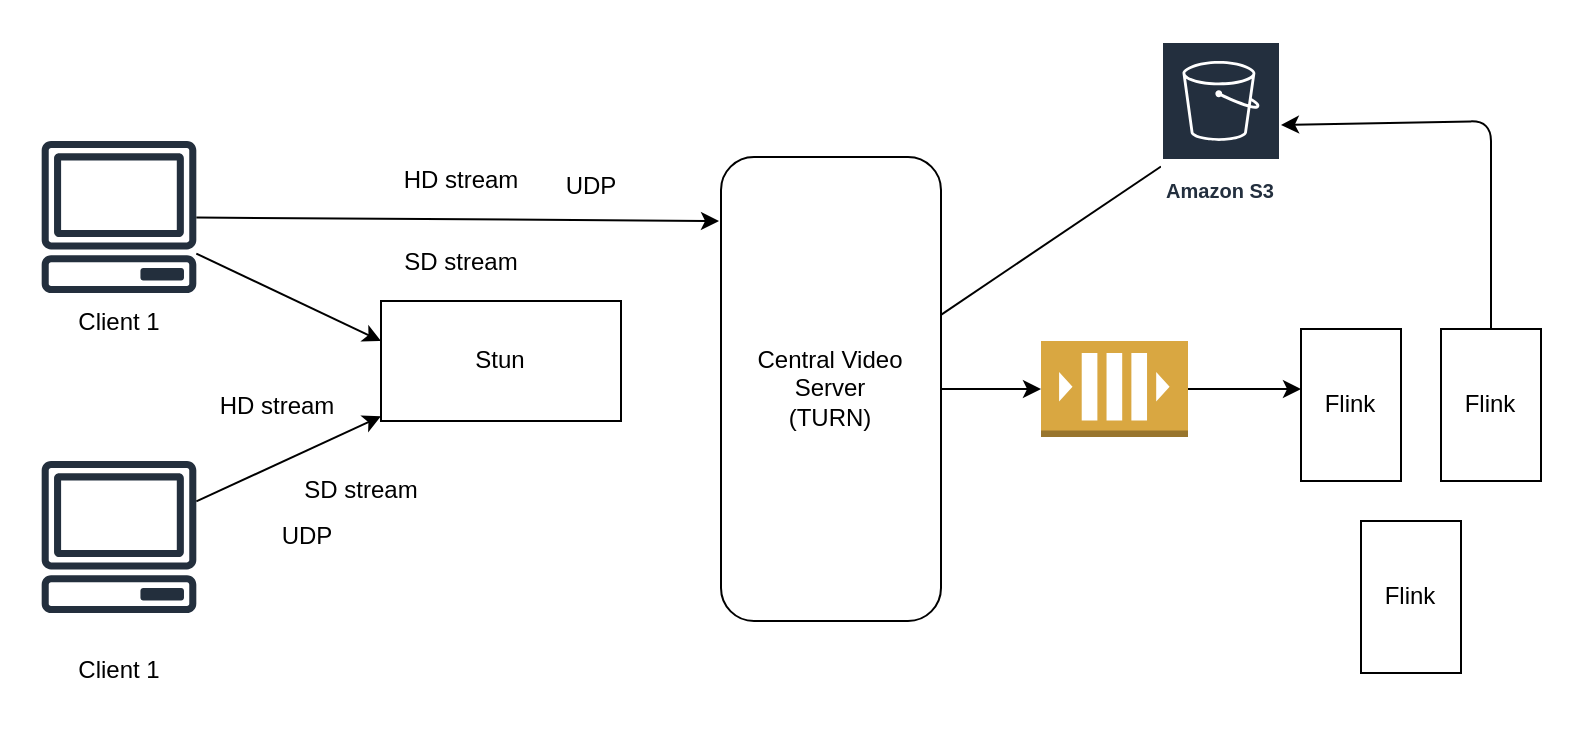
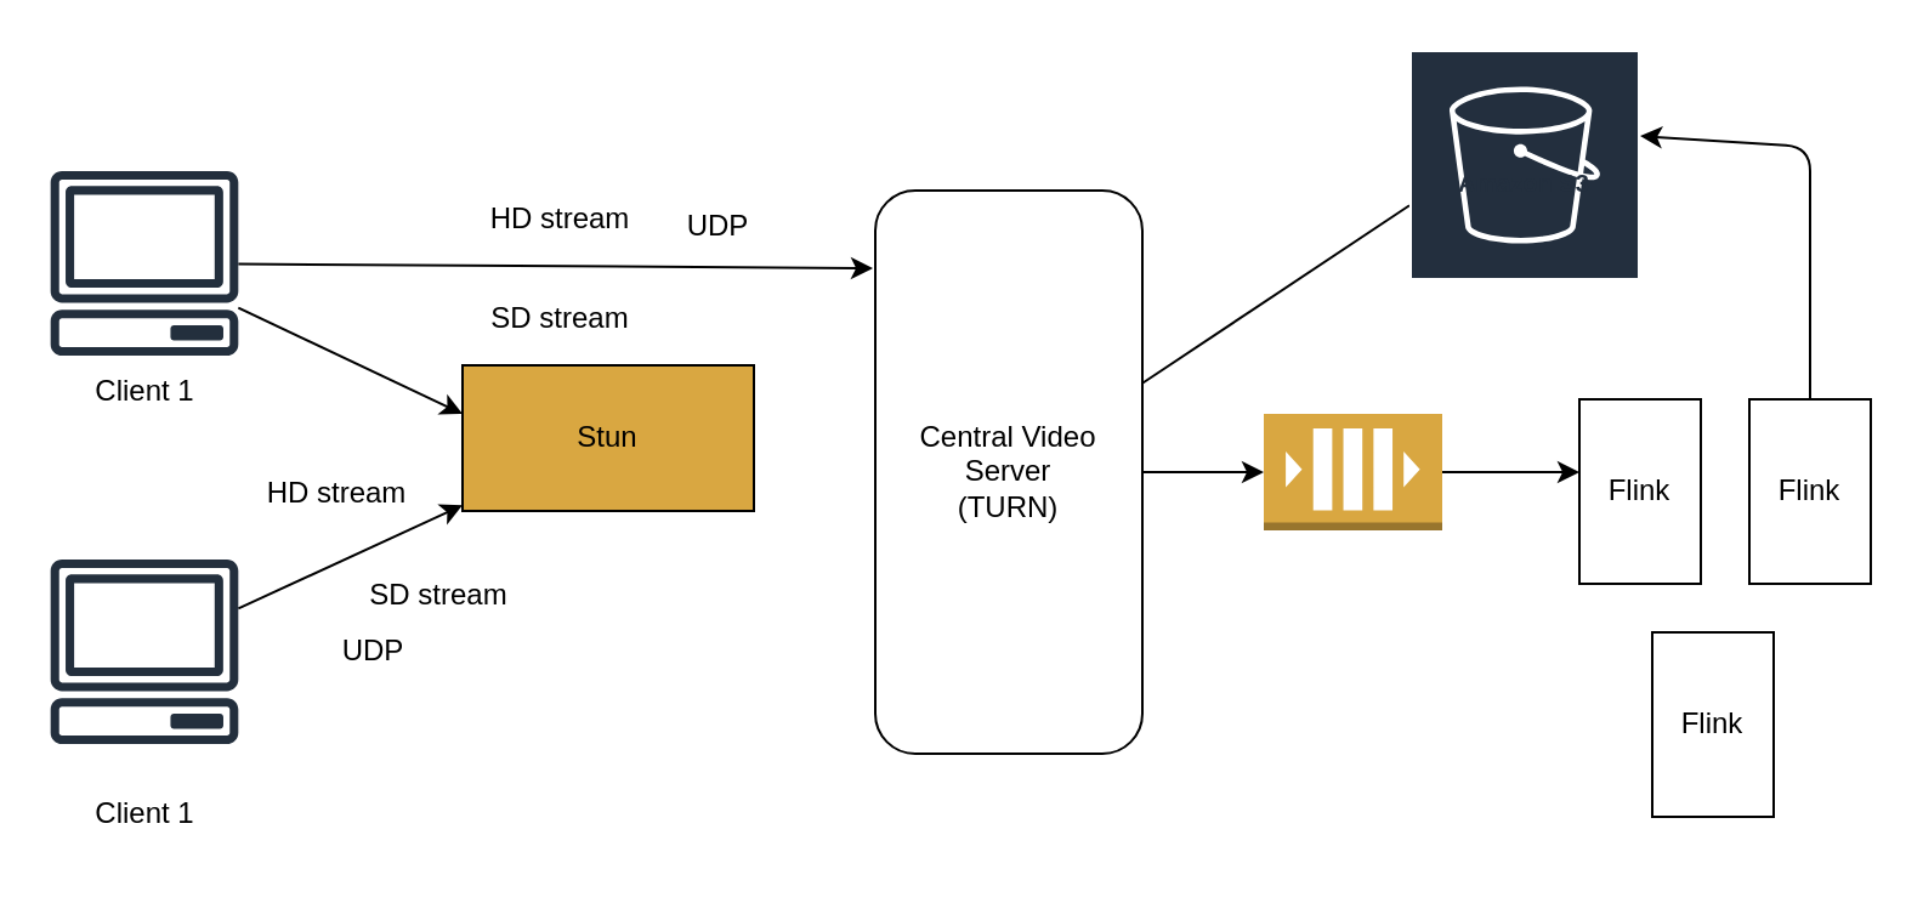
  <mxCell id="0" />
  <mxCell id="1" parent="0" />
  <mxCell id="2" style="edgeStyle=none;html=1;" edge="1" parent="1" source="4"><mxGeometry relative="1" as="geometry"><mxPoint x="190" y="170" as="targetPoint" /></mxGeometry></mxCell>
  <mxCell id="3" style="edgeStyle=none;html=1;entryX=-0.009;entryY=0.138;entryDx=0;entryDy=0;entryPerimeter=0;" edge="1" parent="1" source="4" target="12"><mxGeometry relative="1" as="geometry" /></mxCell>
  <mxCell id="4" value="" style="sketch=0;outlineConnect=0;fontColor=#232F3E;gradientColor=none;fillColor=#232F3D;strokeColor=none;dashed=0;verticalLabelPosition=bottom;verticalAlign=top;align=center;html=1;fontSize=12;fontStyle=0;aspect=fixed;pointerEvents=1;shape=mxgraph.aws4.client;" vertex="1" parent="1"><mxGeometry x="20" y="70" width="78" height="76" as="geometry" /></mxCell>
  <mxCell id="5" style="edgeStyle=none;html=1;" edge="1" parent="1" source="6" target="9"><mxGeometry relative="1" as="geometry"><mxPoint x="190" y="200" as="targetPoint" /></mxGeometry></mxCell>
  <mxCell id="6" value="" style="sketch=0;outlineConnect=0;fontColor=#232F3E;gradientColor=none;fillColor=#232F3D;strokeColor=none;dashed=0;verticalLabelPosition=bottom;verticalAlign=top;align=center;html=1;fontSize=12;fontStyle=0;aspect=fixed;pointerEvents=1;shape=mxgraph.aws4.client;" vertex="1" parent="1"><mxGeometry x="20" y="230" width="78" height="76" as="geometry" /></mxCell>
  <mxCell id="7" value="Client 1" style="text;html=1;align=center;verticalAlign=middle;resizable=0;points=[];autosize=1;strokeColor=none;fillColor=none;" vertex="1" parent="1"><mxGeometry x="29" y="146" width="60" height="30" as="geometry" /></mxCell>
  <mxCell id="8" value="Client 1" style="text;html=1;align=center;verticalAlign=middle;resizable=0;points=[];autosize=1;strokeColor=none;fillColor=none;" vertex="1" parent="1"><mxGeometry x="29" y="320" width="60" height="30" as="geometry" /></mxCell>
- <mxCell id="9" value="Stun" style="rounded=0;whiteSpace=wrap;html=1;" vertex="1" parent="1"><mxGeometry x="190" y="150" width="120" height="60" as="geometry" /></mxCell>
+ <mxCell id="9" value="Stun" style="rounded=0;whiteSpace=wrap;html=1;fillColor=#d9a741;" vertex="1" parent="1"><mxGeometry x="190" y="150" width="120" height="60" as="geometry" /></mxCell>
  <mxCell id="10" style="edgeStyle=none;html=1;" edge="1" parent="1" source="12" target="16"><mxGeometry relative="1" as="geometry"><mxPoint x="530" y="194" as="targetPoint" /></mxGeometry></mxCell>
  <mxCell id="11" style="edgeStyle=none;html=1;endArrow=none;" edge="1" parent="1" source="12" target="21"><mxGeometry relative="1" as="geometry"><mxPoint x="550" y="80" as="targetPoint" /></mxGeometry></mxCell>
  <mxCell id="12" value="Central Video Server&lt;br&gt;(TURN)" style="whiteSpace=wrap;html=1;rounded=1;" vertex="1" parent="1"><mxGeometry x="360" y="78" width="110" height="232" as="geometry" /></mxCell>
  <mxCell id="13" value="HD stream" style="text;html=1;align=center;verticalAlign=middle;resizable=0;points=[];autosize=1;strokeColor=none;fillColor=none;" vertex="1" parent="1"><mxGeometry x="190" y="75" width="80" height="30" as="geometry" /></mxCell>
  <mxCell id="14" value="SD stream" style="text;html=1;align=center;verticalAlign=middle;resizable=0;points=[];autosize=1;strokeColor=none;fillColor=none;" vertex="1" parent="1"><mxGeometry x="190" y="116" width="80" height="30" as="geometry" /></mxCell>
  <mxCell id="15" style="edgeStyle=none;html=1;" edge="1" parent="1" source="16"><mxGeometry relative="1" as="geometry"><mxPoint x="650" y="194" as="targetPoint" /></mxGeometry></mxCell>
  <mxCell id="16" value="" style="outlineConnect=0;dashed=0;verticalLabelPosition=bottom;verticalAlign=top;align=center;html=1;shape=mxgraph.aws3.queue;fillColor=#D9A741;gradientColor=none;" vertex="1" parent="1"><mxGeometry x="520" y="170" width="73.5" height="48" as="geometry" /></mxCell>
  <mxCell id="17" value="Flink" style="rounded=0;whiteSpace=wrap;html=1;" vertex="1" parent="1"><mxGeometry x="650" y="164" width="50" height="76" as="geometry" /></mxCell>
  <mxCell id="18" style="edgeStyle=none;html=1;" edge="1" parent="1" source="19" target="21"><mxGeometry relative="1" as="geometry"><Array as="points"><mxPoint x="745" y="60" /></Array></mxGeometry></mxCell>
  <mxCell id="19" value="Flink" style="rounded=0;whiteSpace=wrap;html=1;" vertex="1" parent="1"><mxGeometry x="720" y="164" width="50" height="76" as="geometry" /></mxCell>
  <mxCell id="20" value="Flink" style="rounded=0;whiteSpace=wrap;html=1;" vertex="1" parent="1"><mxGeometry x="680" y="260" width="50" height="76" as="geometry" /></mxCell>
- <mxCell id="21" value="Amazon S3" style="sketch=0;outlineConnect=0;fontColor=#232F3E;gradientColor=none;strokeColor=#ffffff;fillColor=#232F3E;dashed=0;verticalLabelPosition=middle;verticalAlign=bottom;align=center;html=1;whiteSpace=wrap;fontSize=10;fontStyle=1;spacing=3;shape=mxgraph.aws4.productIcon;prIcon=mxgraph.aws4.s3;" vertex="1" parent="1"><mxGeometry x="580" y="20" width="60" height="85" as="geometry" /></mxCell>
+ <mxCell id="21" value="Amazon S3" style="sketch=0;outlineConnect=0;fontColor=#232F3E;gradientColor=none;strokeColor=#ffffff;fillColor=#232F3E;dashed=0;verticalLabelPosition=middle;verticalAlign=bottom;align=center;html=1;whiteSpace=wrap;fontSize=10;fontStyle=1;spacing=3;shape=mxgraph.aws4.productIcon;prIcon=mxgraph.aws4.s3;" vertex="1" parent="1"><mxGeometry x="580" y="20" width="95" height="65" as="geometry" /></mxCell>
  <mxCell id="22" value="HD stream" style="text;html=1;align=center;verticalAlign=middle;resizable=0;points=[];autosize=1;strokeColor=none;fillColor=none;" vertex="1" parent="1"><mxGeometry x="98" y="188" width="80" height="30" as="geometry" /></mxCell>
  <mxCell id="23" value="SD stream" style="text;html=1;align=center;verticalAlign=middle;resizable=0;points=[];autosize=1;strokeColor=none;fillColor=none;" vertex="1" parent="1"><mxGeometry x="140" y="230" width="80" height="30" as="geometry" /></mxCell>
  <mxCell id="24" value="UDP" style="text;html=1;align=center;verticalAlign=middle;resizable=0;points=[];autosize=1;strokeColor=none;fillColor=none;" vertex="1" parent="1"><mxGeometry x="128" y="253" width="50" height="30" as="geometry" /></mxCell>
  <mxCell id="25" value="UDP" style="text;html=1;align=center;verticalAlign=middle;resizable=0;points=[];autosize=1;strokeColor=none;fillColor=none;" vertex="1" parent="1"><mxGeometry x="270" y="78" width="50" height="30" as="geometry" /></mxCell>
